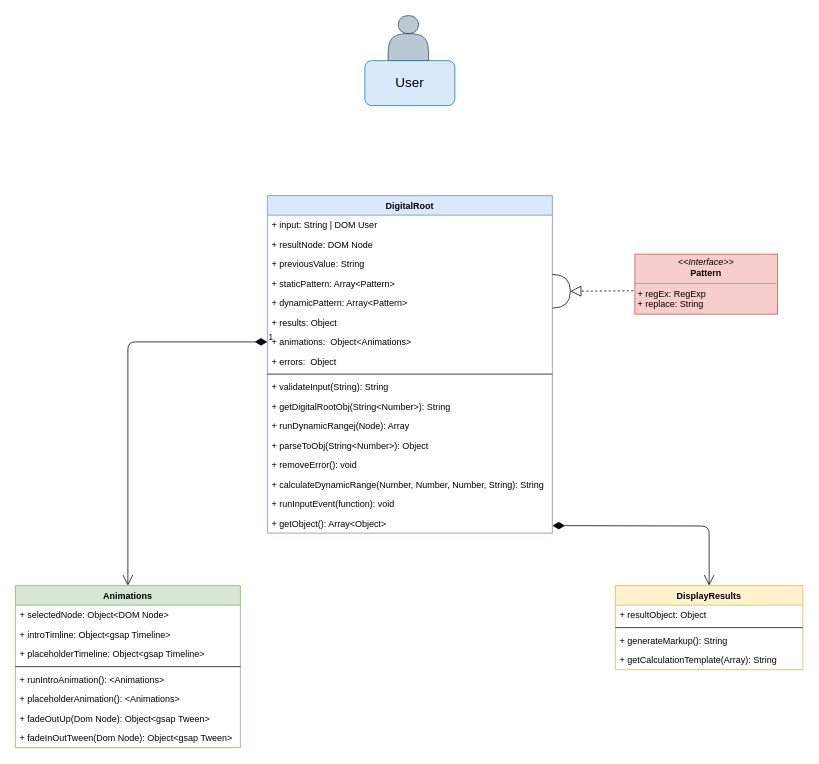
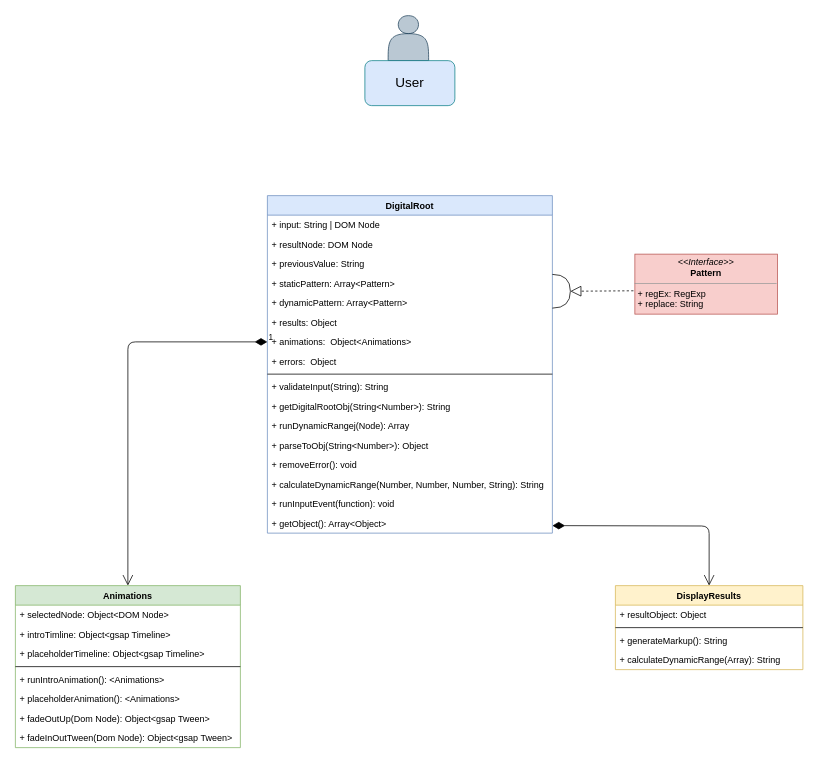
  <mxCell id="0" />
  <mxCell id="1" parent="0" />
  <mxCell id="2" value="DisplayResults" style="swimlane;fontStyle=1;align=center;verticalAlign=top;childLayout=stackLayout;horizontal=1;startSize=26;horizontalStack=0;resizeParent=1;resizeParentMax=0;resizeLast=0;collapsible=1;marginBottom=0;fillColor=#fff2cc;strokeColor=#d6b656;" parent="1" vertex="1"><mxGeometry x="820" y="780" width="250" height="112" as="geometry" /></mxCell>
  <mxCell id="3" value="+ resultObject: Object" style="text;strokeColor=none;fillColor=none;align=left;verticalAlign=top;spacingLeft=4;spacingRight=4;overflow=hidden;rotatable=0;points=[[0,0.5],[1,0.5]];portConstraint=eastwest;" parent="2" vertex="1"><mxGeometry y="26" width="250" height="26" as="geometry" /></mxCell>
  <mxCell id="4" value="" style="line;strokeWidth=1;fillColor=none;align=left;verticalAlign=middle;spacingTop=-1;spacingLeft=3;spacingRight=3;rotatable=0;labelPosition=right;points=[];portConstraint=eastwest;" parent="2" vertex="1"><mxGeometry y="52" width="250" height="8" as="geometry" /></mxCell>
  <mxCell id="5" value="+ generateMarkup(): String" style="text;strokeColor=none;fillColor=none;align=left;verticalAlign=top;spacingLeft=4;spacingRight=4;overflow=hidden;rotatable=0;points=[[0,0.5],[1,0.5]];portConstraint=eastwest;" parent="2" vertex="1"><mxGeometry y="60" width="250" height="26" as="geometry" /></mxCell>
- <mxCell id="6" value="+ getCalculationTemplate(Array): String" style="text;strokeColor=none;fillColor=none;align=left;verticalAlign=top;spacingLeft=4;spacingRight=4;overflow=hidden;rotatable=0;points=[[0,0.5],[1,0.5]];portConstraint=eastwest;" parent="2" vertex="1"><mxGeometry y="86" width="250" height="26" as="geometry" /></mxCell>
+ <mxCell id="6" value="+ calculateDynamicRange(Array): String" style="text;strokeColor=none;fillColor=none;align=left;verticalAlign=top;spacingLeft=4;spacingRight=4;overflow=hidden;rotatable=0;points=[[0,0.5],[1,0.5]];portConstraint=eastwest;" parent="2" vertex="1"><mxGeometry y="86" width="250" height="26" as="geometry" /></mxCell>
  <mxCell id="7" value="Animations" style="swimlane;fontStyle=1;align=center;verticalAlign=top;childLayout=stackLayout;horizontal=1;startSize=26;horizontalStack=0;resizeParent=1;resizeParentMax=0;resizeLast=0;collapsible=1;marginBottom=0;fillColor=#d5e8d4;strokeColor=#82b366;" parent="1" vertex="1"><mxGeometry x="20" y="780" width="300" height="216" as="geometry" /></mxCell>
  <mxCell id="8" value="+ selectedNode: Object&lt;DOM Node&gt;" style="text;strokeColor=none;fillColor=none;align=left;verticalAlign=top;spacingLeft=4;spacingRight=4;overflow=hidden;rotatable=0;points=[[0,0.5],[1,0.5]];portConstraint=eastwest;" parent="7" vertex="1"><mxGeometry y="26" width="300" height="26" as="geometry" /></mxCell>
  <mxCell id="9" value="+ introTimline: Object&lt;gsap Timeline&gt;" style="text;strokeColor=none;fillColor=none;align=left;verticalAlign=top;spacingLeft=4;spacingRight=4;overflow=hidden;rotatable=0;points=[[0,0.5],[1,0.5]];portConstraint=eastwest;" parent="7" vertex="1"><mxGeometry y="52" width="300" height="26" as="geometry" /></mxCell>
  <mxCell id="10" value="+ placeholderTimeline: Object&lt;gsap Timeline&gt;" style="text;strokeColor=none;fillColor=none;align=left;verticalAlign=top;spacingLeft=4;spacingRight=4;overflow=hidden;rotatable=0;points=[[0,0.5],[1,0.5]];portConstraint=eastwest;" parent="7" vertex="1"><mxGeometry y="78" width="300" height="26" as="geometry" /></mxCell>
  <mxCell id="11" value="" style="line;strokeWidth=1;fillColor=none;align=left;verticalAlign=middle;spacingTop=-1;spacingLeft=3;spacingRight=3;rotatable=0;labelPosition=right;points=[];portConstraint=eastwest;" parent="7" vertex="1"><mxGeometry y="104" width="300" height="8" as="geometry" /></mxCell>
  <mxCell id="12" value="+ runIntroAnimation(): &lt;Animations&gt;" style="text;strokeColor=none;fillColor=none;align=left;verticalAlign=top;spacingLeft=4;spacingRight=4;overflow=hidden;rotatable=0;points=[[0,0.5],[1,0.5]];portConstraint=eastwest;" parent="7" vertex="1"><mxGeometry y="112" width="300" height="26" as="geometry" /></mxCell>
  <mxCell id="13" value="+ placeholderAnimation(): &lt;Animations&gt;" style="text;strokeColor=none;fillColor=none;align=left;verticalAlign=top;spacingLeft=4;spacingRight=4;overflow=hidden;rotatable=0;points=[[0,0.5],[1,0.5]];portConstraint=eastwest;" parent="7" vertex="1"><mxGeometry y="138" width="300" height="26" as="geometry" /></mxCell>
  <mxCell id="14" value="+ fadeOutUp(Dom Node): Object&lt;gsap Tween&gt;" style="text;strokeColor=none;fillColor=none;align=left;verticalAlign=top;spacingLeft=4;spacingRight=4;overflow=hidden;rotatable=0;points=[[0,0.5],[1,0.5]];portConstraint=eastwest;" parent="7" vertex="1"><mxGeometry y="164" width="300" height="26" as="geometry" /></mxCell>
  <mxCell id="15" value="+ fadeInOutTween(Dom Node): Object&lt;gsap Tween&gt;" style="text;strokeColor=none;fillColor=none;align=left;verticalAlign=top;spacingLeft=4;spacingRight=4;overflow=hidden;rotatable=0;points=[[0,0.5],[1,0.5]];portConstraint=eastwest;" parent="7" vertex="1"><mxGeometry y="190" width="300" height="26" as="geometry" /></mxCell>
  <mxCell id="16" value="1" style="endArrow=open;html=1;endSize=12;startArrow=diamondThin;startSize=14;startFill=1;edgeStyle=orthogonalEdgeStyle;align=left;verticalAlign=bottom;rounded=1;entryX=0.5;entryY=0;entryDx=0;entryDy=0;exitX=0;exitY=0.5;exitDx=0;exitDy=0;" parent="1" source="24" target="7" edge="1"><mxGeometry x="-1" y="3" relative="1" as="geometry"><mxPoint x="206" y="460" as="sourcePoint" /><mxPoint x="366" y="460" as="targetPoint" /></mxGeometry></mxCell>
  <mxCell id="17" value="DigitalRoot" style="swimlane;fontStyle=1;align=center;verticalAlign=top;childLayout=stackLayout;horizontal=1;startSize=26;horizontalStack=0;resizeParent=1;resizeParentMax=0;resizeLast=0;collapsible=1;marginBottom=0;fillColor=#dae8fc;strokeColor=#6c8ebf;" parent="1" vertex="1"><mxGeometry x="356" y="260" width="380" height="450" as="geometry" /></mxCell>
- <mxCell id="18" value="+ input: String | DOM User" style="text;strokeColor=none;fillColor=none;align=left;verticalAlign=top;spacingLeft=4;spacingRight=4;overflow=hidden;rotatable=0;points=[[0,0.5],[1,0.5]];portConstraint=eastwest;" parent="17" vertex="1"><mxGeometry y="26" width="380" height="26" as="geometry" /></mxCell>
+ <mxCell id="18" value="+ input: String | DOM Node" style="text;strokeColor=none;fillColor=none;align=left;verticalAlign=top;spacingLeft=4;spacingRight=4;overflow=hidden;rotatable=0;points=[[0,0.5],[1,0.5]];portConstraint=eastwest;" parent="17" vertex="1"><mxGeometry y="26" width="380" height="26" as="geometry" /></mxCell>
  <mxCell id="19" value="+ resultNode: DOM Node" style="text;strokeColor=none;fillColor=none;align=left;verticalAlign=top;spacingLeft=4;spacingRight=4;overflow=hidden;rotatable=0;points=[[0,0.5],[1,0.5]];portConstraint=eastwest;" parent="17" vertex="1"><mxGeometry y="52" width="380" height="26" as="geometry" /></mxCell>
  <mxCell id="20" value="+ previousValue: String" style="text;strokeColor=none;fillColor=none;align=left;verticalAlign=top;spacingLeft=4;spacingRight=4;overflow=hidden;rotatable=0;points=[[0,0.5],[1,0.5]];portConstraint=eastwest;" parent="17" vertex="1"><mxGeometry y="78" width="380" height="26" as="geometry" /></mxCell>
  <mxCell id="21" value="+ staticPattern: Array&lt;Pattern&gt;" style="text;strokeColor=none;fillColor=none;align=left;verticalAlign=top;spacingLeft=4;spacingRight=4;overflow=hidden;rotatable=0;points=[[0,0.5],[1,0.5]];portConstraint=eastwest;" parent="17" vertex="1"><mxGeometry y="104" width="380" height="26" as="geometry" /></mxCell>
  <mxCell id="22" value="+ dynamicPattern: Array&lt;Pattern&gt;" style="text;strokeColor=none;fillColor=none;align=left;verticalAlign=top;spacingLeft=4;spacingRight=4;overflow=hidden;rotatable=0;points=[[0,0.5],[1,0.5]];portConstraint=eastwest;" parent="17" vertex="1"><mxGeometry y="130" width="380" height="26" as="geometry" /></mxCell>
  <mxCell id="23" value="+ results: Object" style="text;strokeColor=none;fillColor=none;align=left;verticalAlign=top;spacingLeft=4;spacingRight=4;overflow=hidden;rotatable=0;points=[[0,0.5],[1,0.5]];portConstraint=eastwest;" parent="17" vertex="1"><mxGeometry y="156" width="380" height="26" as="geometry" /></mxCell>
  <mxCell id="24" value="+ animations:  Object&lt;Animations&gt;" style="text;strokeColor=none;fillColor=none;align=left;verticalAlign=top;spacingLeft=4;spacingRight=4;overflow=hidden;rotatable=0;points=[[0,0.5],[1,0.5]];portConstraint=eastwest;" parent="17" vertex="1"><mxGeometry y="182" width="380" height="26" as="geometry" /></mxCell>
  <mxCell id="25" value="+ errors:  Object" style="text;strokeColor=none;fillColor=none;align=left;verticalAlign=top;spacingLeft=4;spacingRight=4;overflow=hidden;rotatable=0;points=[[0,0.5],[1,0.5]];portConstraint=eastwest;" parent="17" vertex="1"><mxGeometry y="208" width="380" height="26" as="geometry" /></mxCell>
  <mxCell id="26" value="" style="line;strokeWidth=1;fillColor=none;align=left;verticalAlign=middle;spacingTop=-1;spacingLeft=3;spacingRight=3;rotatable=0;labelPosition=right;points=[];portConstraint=eastwest;" parent="17" vertex="1"><mxGeometry y="234" width="380" height="8" as="geometry" /></mxCell>
  <mxCell id="27" value="+ validateInput(String): String" style="text;strokeColor=none;fillColor=none;align=left;verticalAlign=top;spacingLeft=4;spacingRight=4;overflow=hidden;rotatable=0;points=[[0,0.5],[1,0.5]];portConstraint=eastwest;" parent="17" vertex="1"><mxGeometry y="242" width="380" height="26" as="geometry" /></mxCell>
  <mxCell id="28" value="+ getDigitalRootObj(String&lt;Number&gt;): String" style="text;strokeColor=none;fillColor=none;align=left;verticalAlign=top;spacingLeft=4;spacingRight=4;overflow=hidden;rotatable=0;points=[[0,0.5],[1,0.5]];portConstraint=eastwest;" parent="17" vertex="1"><mxGeometry y="268" width="380" height="26" as="geometry" /></mxCell>
  <mxCell id="29" value="+ runDynamicRangej(Node): Array" style="text;strokeColor=none;fillColor=none;align=left;verticalAlign=top;spacingLeft=4;spacingRight=4;overflow=hidden;rotatable=0;points=[[0,0.5],[1,0.5]];portConstraint=eastwest;" parent="17" vertex="1"><mxGeometry y="294" width="380" height="26" as="geometry" /></mxCell>
  <mxCell id="30" value="+ parseToObj(String&lt;Number&gt;): Object" style="text;strokeColor=none;fillColor=none;align=left;verticalAlign=top;spacingLeft=4;spacingRight=4;overflow=hidden;rotatable=0;points=[[0,0.5],[1,0.5]];portConstraint=eastwest;" parent="17" vertex="1"><mxGeometry y="320" width="380" height="26" as="geometry" /></mxCell>
  <mxCell id="31" value="+ removeError(): void" style="text;strokeColor=none;fillColor=none;align=left;verticalAlign=top;spacingLeft=4;spacingRight=4;overflow=hidden;rotatable=0;points=[[0,0.5],[1,0.5]];portConstraint=eastwest;" parent="17" vertex="1"><mxGeometry y="346" width="380" height="26" as="geometry" /></mxCell>
  <mxCell id="32" value="+ calculateDynamicRange(Number, Number, Number, String): String" style="text;strokeColor=none;fillColor=none;align=left;verticalAlign=top;spacingLeft=4;spacingRight=4;overflow=hidden;rotatable=0;points=[[0,0.5],[1,0.5]];portConstraint=eastwest;" parent="17" vertex="1"><mxGeometry y="372" width="380" height="26" as="geometry" /></mxCell>
  <mxCell id="33" value="+ runInputEvent(function): void" style="text;strokeColor=none;fillColor=none;align=left;verticalAlign=top;spacingLeft=4;spacingRight=4;overflow=hidden;rotatable=0;points=[[0,0.5],[1,0.5]];portConstraint=eastwest;" parent="17" vertex="1"><mxGeometry y="398" width="380" height="26" as="geometry" /></mxCell>
  <mxCell id="34" value="+ getObject(): Array&lt;Object&gt;" style="text;strokeColor=none;fillColor=none;align=left;verticalAlign=top;spacingLeft=4;spacingRight=4;overflow=hidden;rotatable=0;points=[[0,0.5],[1,0.5]];portConstraint=eastwest;" parent="17" vertex="1"><mxGeometry y="424" width="380" height="26" as="geometry" /></mxCell>
  <mxCell id="35" value="&lt;p style=&quot;margin: 0px ; margin-top: 4px ; text-align: center&quot;&gt;&lt;i&gt;&amp;lt;&amp;lt;Interface&amp;gt;&amp;gt;&lt;/i&gt;&lt;br&gt;&lt;b&gt;Pattern&lt;/b&gt;&lt;/p&gt;&lt;hr size=&quot;1&quot;&gt;&lt;p style=&quot;margin: 0px ; margin-left: 4px&quot;&gt;+ regEx: RegExp&lt;br&gt;+ replace: String&lt;/p&gt;&lt;p style=&quot;margin: 0px ; margin-left: 4px&quot;&gt;&lt;br&gt;&lt;/p&gt;" style="verticalAlign=top;align=left;overflow=fill;fontSize=12;fontFamily=Helvetica;html=1;fillColor=#f8cecc;strokeColor=#b85450;" parent="1" vertex="1"><mxGeometry x="846" y="338" width="190" height="80" as="geometry" /></mxCell>
  <mxCell id="36" value="" style="shape=requiredInterface;html=1;verticalLabelPosition=bottom;sketch=0;fillColor=none;gradientColor=none;align=left;verticalAlign=top;" parent="1" vertex="1"><mxGeometry x="736" y="365" width="24" height="45" as="geometry" /></mxCell>
  <mxCell id="37" value="" style="endArrow=block;dashed=1;endFill=0;endSize=12;html=1;rounded=0;exitX=-0.01;exitY=0.611;exitDx=0;exitDy=0;exitPerimeter=0;entryX=1;entryY=0.5;entryDx=0;entryDy=0;entryPerimeter=0;" parent="1" source="35" target="36" edge="1"><mxGeometry x="656" y="280" width="160" as="geometry"><mxPoint x="686" y="370" as="sourcePoint" /><mxPoint x="776" y="379" as="targetPoint" /></mxGeometry></mxCell>
  <mxCell id="38" value="" style="endArrow=open;html=1;endSize=12;startArrow=diamondThin;startSize=14;startFill=1;edgeStyle=orthogonalEdgeStyle;align=left;verticalAlign=bottom;rounded=1;" parent="1" target="2" edge="1"><mxGeometry x="656" y="280" as="geometry"><mxPoint x="736" y="700" as="sourcePoint" /><mxPoint x="996" y="780" as="targetPoint" /></mxGeometry></mxCell>
  <mxCell id="39" value="" style="group;fillColor=none;" parent="1" vertex="1" connectable="0"><mxGeometry x="486" y="20" width="120" height="120" as="geometry" /></mxCell>
  <mxCell id="40" value="" style="shape=actor;whiteSpace=wrap;html=1;fillColor=#bac8d3;strokeColor=#23445d;" parent="39" vertex="1"><mxGeometry x="31" width="54" height="60" as="geometry" /></mxCell>
  <mxCell id="41" value="&lt;font style=&quot;font-size: 18px&quot;&gt;User&lt;/font&gt;" style="rounded=1;whiteSpace=wrap;html=1;fillColor=#dae8fc;strokeColor=#0e8088;" parent="39" vertex="1"><mxGeometry y="60" width="120" height="60" as="geometry" /></mxCell>
